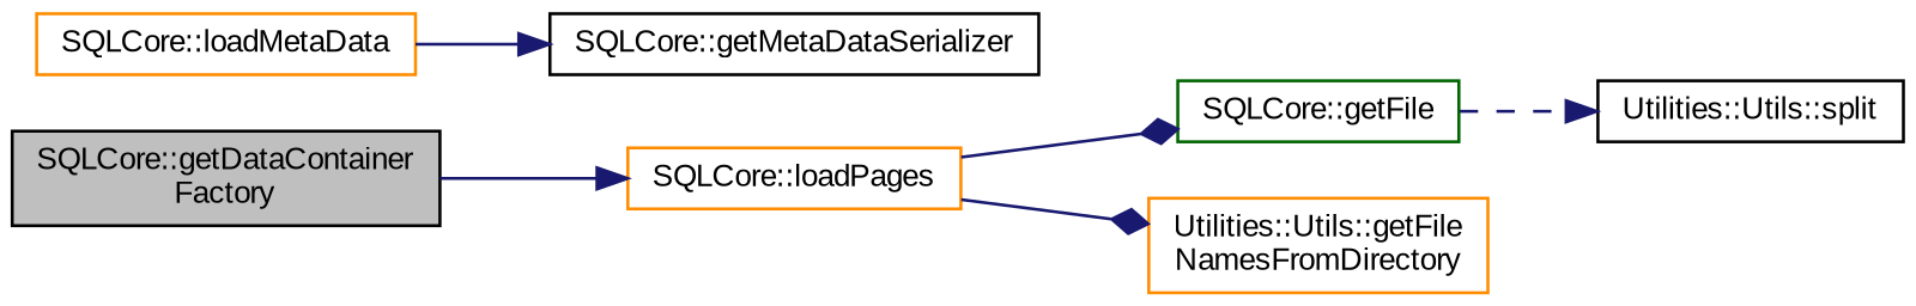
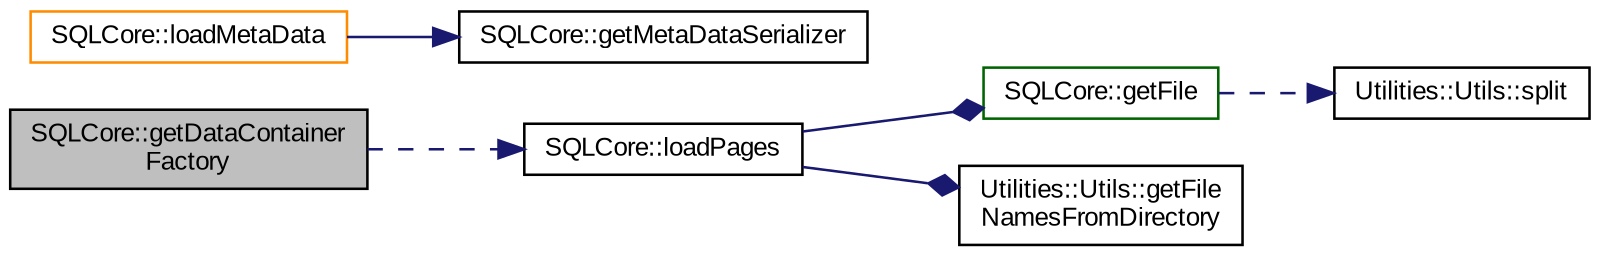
  digraph {
    fontname="Liberation Sans"
    rankdir=LR
    node [color=black fillcolor=white fontname="Liberation Sans" fontsize=10 shape=record style=filled]
    edge [arrowhead=normal color=midnightblue fontname="Liberation Sans" fontsize=10 labelfontname=Helvetica labelfontsize=10 style=solid]
    n1 [fillcolor=grey75 fontcolor=black height=0.2 label="SQLCore::getDataContainer\lFactory" width=0.4]
-   n2 [color=darkorange height=0.2 label="SQLCore::loadPages" width=0.4]
+   n2 [height=0.2 label="SQLCore::loadPages" width=0.4]
    n3 [color=darkorange height=0.2 label="SQLCore::loadMetaData" width=0.4]
    n4 [height=0.2 label="SQLCore::getMetaDataSerializer" width=0.4]
    n5 [color=darkgreen height=0.2 label="SQLCore::getFile" width=0.4]
-   n6 [color=darkorange height=0.2 label="Utilities::Utils::getFile\lNamesFromDirectory" width=0.4]
+   n6 [height=0.2 label="Utilities::Utils::getFile\lNamesFromDirectory" width=0.4]
    n7 [height=0.2 label="Utilities::Utils::split" width=0.4]
-   n1 -> n2
+   n1 -> n2 [style=dashed]
    n2 -> n5 [arrowhead=diamond]
    n2 -> n6 [arrowhead=diamond]
    n3 -> n4
    n5 -> n7 [style=dashed]
  }
